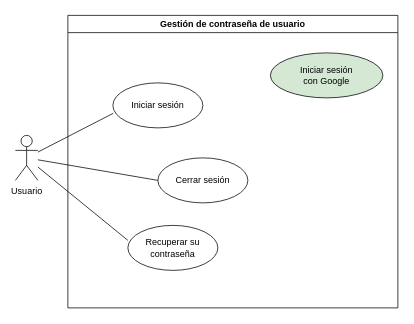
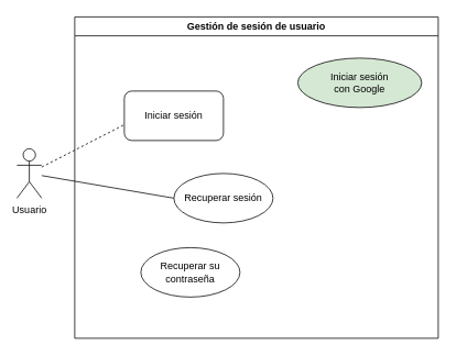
  <mxCell id="0" />
  <mxCell id="1" parent="0" />
  <mxCell id="2" value="Usuario" style="shape=umlActor;verticalLabelPosition=bottom;verticalAlign=top;html=1;" parent="1" vertex="1"><mxGeometry x="20" y="180" width="30" height="60" as="geometry" /></mxCell>
- <mxCell id="3" value="Gestión de contraseña de usuario" style="swimlane;whiteSpace=wrap;html=1;movable=1;resizable=1;rotatable=1;deletable=1;editable=1;locked=0;connectable=1;" parent="1" vertex="1"><mxGeometry x="90" y="20" width="440" height="390" as="geometry"><mxRectangle x="170" y="90" width="140" height="30" as="alternateBounds" /></mxGeometry></mxCell>
- <mxCell id="4" value="Iniciar sesión" style="ellipse;whiteSpace=wrap;html=1;" parent="3" vertex="1"><mxGeometry x="60" y="90" width="120" height="60" as="geometry" /></mxCell>
- <mxCell id="5" value="Cerrar sesión" style="ellipse;whiteSpace=wrap;html=1;" parent="3" vertex="1"><mxGeometry x="120" y="190" width="120" height="60" as="geometry" /></mxCell>
+ <mxCell id="3" value="Gestión de sesión de usuario" style="swimlane;whiteSpace=wrap;html=1;movable=1;resizable=1;rotatable=1;deletable=1;editable=1;locked=0;connectable=1;" parent="1" vertex="1"><mxGeometry x="90" y="20" width="440" height="390" as="geometry"><mxRectangle x="170" y="90" width="140" height="30" as="alternateBounds" /></mxGeometry></mxCell>
+ <mxCell id="4" value="Iniciar sesión" style="whiteSpace=wrap;html=1;rounded=1;" parent="3" vertex="1"><mxGeometry x="60" y="90" width="120" height="60" as="geometry" /></mxCell>
+ <mxCell id="5" value="Recuperar sesión" style="ellipse;whiteSpace=wrap;html=1;" parent="3" vertex="1"><mxGeometry x="120" y="190" width="120" height="60" as="geometry" /></mxCell>
  <mxCell id="6" value="Recuperar su contraseña" style="ellipse;whiteSpace=wrap;html=1;" parent="3" vertex="1"><mxGeometry x="80" y="280" width="120" height="60" as="geometry" /></mxCell>
  <mxCell id="7" style="edgeStyle=orthogonalEdgeStyle;rounded=0;orthogonalLoop=1;jettySize=auto;html=1;exitX=0.5;exitY=1;exitDx=0;exitDy=0;" parent="3" source="6" target="6" edge="1"><mxGeometry relative="1" as="geometry" /></mxCell>
  <mxCell id="8" value="Iniciar sesión&lt;br&gt;con Google" style="ellipse;whiteSpace=wrap;html=1;fillColor=#d5e8d4;" parent="3" vertex="1"><mxGeometry x="270" y="50" width="150" height="60" as="geometry" /></mxCell>
- <mxCell id="9" value="" style="endArrow=none;html=1;rounded=0;entryX=0.004;entryY=0.676;entryDx=0;entryDy=0;entryPerimeter=0;" parent="1" source="2" target="4" edge="1"><mxGeometry width="50" height="50" relative="1" as="geometry"><mxPoint x="40" y="190" as="sourcePoint" /><mxPoint x="140" y="150" as="targetPoint" /></mxGeometry></mxCell>
+ <mxCell id="9" value="" style="endArrow=none;html=1;rounded=0;entryX=0.004;entryY=0.676;entryDx=0;entryDy=0;entryPerimeter=0;dashed=1;" parent="1" source="2" target="4" edge="1"><mxGeometry width="50" height="50" relative="1" as="geometry"><mxPoint x="40" y="190" as="sourcePoint" /><mxPoint x="140" y="150" as="targetPoint" /></mxGeometry></mxCell>
  <mxCell id="10" value="" style="endArrow=none;html=1;rounded=0;entryX=0;entryY=0.5;entryDx=0;entryDy=0;" parent="1" source="2" target="5" edge="1"><mxGeometry width="50" height="50" relative="1" as="geometry"><mxPoint x="40" y="220" as="sourcePoint" /><mxPoint x="200" y="240" as="targetPoint" /></mxGeometry></mxCell>
- <mxCell id="11" value="" style="endArrow=none;html=1;rounded=0;entryX=0;entryY=0.333;entryDx=0;entryDy=0;entryPerimeter=0;" parent="1" source="2" target="6" edge="1"><mxGeometry width="50" height="50" relative="1" as="geometry"><mxPoint x="30" y="240" as="sourcePoint" /><mxPoint x="180" y="310" as="targetPoint" /></mxGeometry></mxCell>
